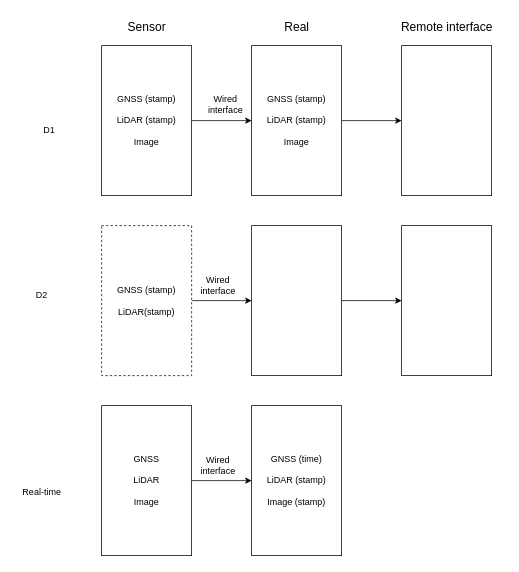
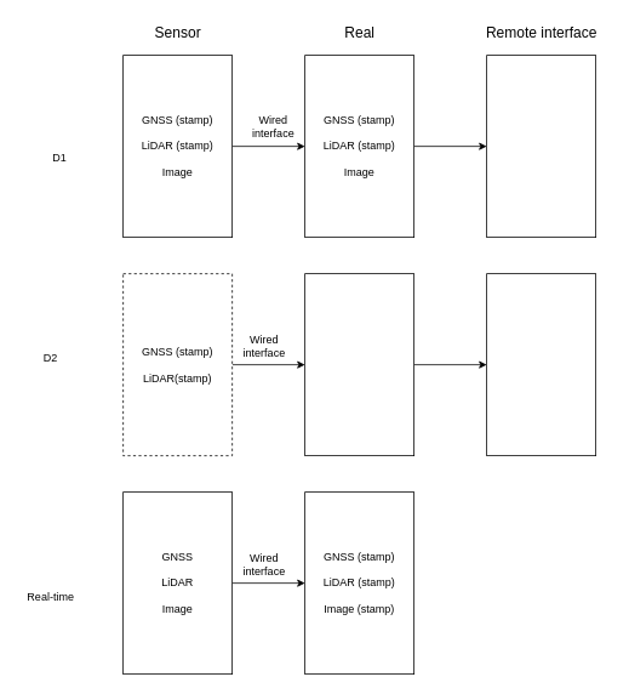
  <mxCell id="0" />
  <mxCell id="1" parent="0" />
  <mxCell id="2" style="edgeStyle=orthogonalEdgeStyle;rounded=0;orthogonalLoop=1;jettySize=auto;html=1;exitX=1;exitY=0.5;exitDx=0;exitDy=0;entryX=0;entryY=0.5;entryDx=0;entryDy=0;" edge="1" parent="1" source="3" target="5"><mxGeometry relative="1" as="geometry" /></mxCell>
  <mxCell id="3" value="GNSS (stamp)&lt;br&gt;&lt;br&gt;LiDAR (stamp)&lt;br&gt;&lt;br&gt;Image" style="whiteSpace=wrap;html=1;" vertex="1" parent="1"><mxGeometry x="135" y="60" width="120" height="200" as="geometry" /></mxCell>
  <mxCell id="4" style="edgeStyle=orthogonalEdgeStyle;rounded=0;orthogonalLoop=1;jettySize=auto;html=1;exitX=1;exitY=0.5;exitDx=0;exitDy=0;entryX=0;entryY=0.5;entryDx=0;entryDy=0;" edge="1" parent="1" source="5" target="6"><mxGeometry relative="1" as="geometry" /></mxCell>
  <mxCell id="5" value="GNSS (stamp)&lt;br style=&quot;border-color: var(--border-color);&quot;&gt;&lt;br style=&quot;border-color: var(--border-color);&quot;&gt;LiDAR (stamp)&lt;br style=&quot;border-color: var(--border-color);&quot;&gt;&lt;br style=&quot;border-color: var(--border-color);&quot;&gt;Image" style="whiteSpace=wrap;html=1;" vertex="1" parent="1"><mxGeometry x="335" y="60" width="120" height="200" as="geometry" /></mxCell>
  <mxCell id="6" value="" style="whiteSpace=wrap;html=1;" vertex="1" parent="1"><mxGeometry x="535" y="60" width="120" height="200" as="geometry" /></mxCell>
  <mxCell id="7" style="edgeStyle=orthogonalEdgeStyle;rounded=0;orthogonalLoop=1;jettySize=auto;html=1;exitX=1;exitY=0.5;exitDx=0;exitDy=0;entryX=0;entryY=0.5;entryDx=0;entryDy=0;" edge="1" parent="1" source="8" target="10"><mxGeometry relative="1" as="geometry" /></mxCell>
  <mxCell id="8" value="GNSS (stamp)&lt;br&gt;&lt;br&gt;LiDAR(stamp)" style="whiteSpace=wrap;html=1;dashed=1;" vertex="1" parent="1"><mxGeometry x="135" y="300" width="120" height="200" as="geometry" /></mxCell>
  <mxCell id="9" style="edgeStyle=orthogonalEdgeStyle;rounded=0;orthogonalLoop=1;jettySize=auto;html=1;exitX=1;exitY=0.5;exitDx=0;exitDy=0;entryX=0;entryY=0.5;entryDx=0;entryDy=0;" edge="1" parent="1" source="10" target="11"><mxGeometry relative="1" as="geometry" /></mxCell>
  <mxCell id="10" value="" style="whiteSpace=wrap;html=1;" vertex="1" parent="1"><mxGeometry x="335" y="300" width="120" height="200" as="geometry" /></mxCell>
  <mxCell id="11" value="" style="whiteSpace=wrap;html=1;" vertex="1" parent="1"><mxGeometry x="535" y="300" width="120" height="200" as="geometry" /></mxCell>
  <mxCell id="12" style="edgeStyle=orthogonalEdgeStyle;rounded=0;orthogonalLoop=1;jettySize=auto;html=1;exitX=1;exitY=0.5;exitDx=0;exitDy=0;entryX=0;entryY=0.5;entryDx=0;entryDy=0;" edge="1" parent="1" source="13" target="14"><mxGeometry relative="1" as="geometry" /></mxCell>
  <mxCell id="13" value="GNSS&lt;br style=&quot;border-color: var(--border-color);&quot;&gt;&lt;br style=&quot;border-color: var(--border-color);&quot;&gt;LiDAR&lt;br style=&quot;border-color: var(--border-color);&quot;&gt;&lt;br style=&quot;border-color: var(--border-color);&quot;&gt;Image" style="whiteSpace=wrap;html=1;" vertex="1" parent="1"><mxGeometry x="135" y="540" width="120" height="200" as="geometry" /></mxCell>
- <mxCell id="14" value="GNSS (time)&lt;br style=&quot;border-color: var(--border-color);&quot;&gt;&lt;br style=&quot;border-color: var(--border-color);&quot;&gt;LiDAR (stamp)&lt;br style=&quot;border-color: var(--border-color);&quot;&gt;&lt;br style=&quot;border-color: var(--border-color);&quot;&gt;Image (stamp)" style="whiteSpace=wrap;html=1;" vertex="1" parent="1"><mxGeometry x="335" y="540" width="120" height="200" as="geometry" /></mxCell>
+ <mxCell id="14" value="GNSS (stamp)&lt;br style=&quot;border-color: var(--border-color);&quot;&gt;&lt;br style=&quot;border-color: var(--border-color);&quot;&gt;LiDAR (stamp)&lt;br style=&quot;border-color: var(--border-color);&quot;&gt;&lt;br style=&quot;border-color: var(--border-color);&quot;&gt;Image (stamp)" style="whiteSpace=wrap;html=1;" vertex="1" parent="1"><mxGeometry x="335" y="540" width="120" height="200" as="geometry" /></mxCell>
  <mxCell id="15" value="&lt;font style=&quot;font-size: 16px;&quot;&gt;Real&lt;/font&gt;" style="text;html=1;align=center;verticalAlign=middle;resizable=0;points=[];autosize=1;strokeColor=none;fillColor=none;" vertex="1" parent="1"><mxGeometry x="365" y="20" width="60" height="30" as="geometry" /></mxCell>
  <mxCell id="16" value="&lt;font style=&quot;font-size: 16px;&quot;&gt;Remote interface&lt;/font&gt;" style="text;html=1;align=center;verticalAlign=middle;resizable=0;points=[];autosize=1;strokeColor=none;fillColor=none;" vertex="1" parent="1"><mxGeometry x="520" y="20" width="150" height="30" as="geometry" /></mxCell>
  <mxCell id="17" value="&lt;font style=&quot;font-size: 16px;&quot;&gt;Sensor&lt;/font&gt;" style="text;html=1;align=center;verticalAlign=middle;resizable=0;points=[];autosize=1;strokeColor=none;fillColor=none;" vertex="1" parent="1"><mxGeometry x="160" y="20" width="70" height="30" as="geometry" /></mxCell>
  <mxCell id="18" value="D1" style="text;html=1;align=center;verticalAlign=middle;resizable=0;points=[];autosize=1;strokeColor=none;fillColor=none;" vertex="1" parent="1"><mxGeometry x="45" y="158" width="40" height="30" as="geometry" /></mxCell>
  <mxCell id="19" value="D2" style="text;html=1;align=center;verticalAlign=middle;resizable=0;points=[];autosize=1;strokeColor=none;fillColor=none;" vertex="1" parent="1"><mxGeometry x="35" y="378" width="40" height="30" as="geometry" /></mxCell>
  <mxCell id="20" value="Real-time" style="text;html=1;align=center;verticalAlign=middle;resizable=0;points=[];autosize=1;strokeColor=none;fillColor=none;" vertex="1" parent="1"><mxGeometry x="20" y="640" width="70" height="30" as="geometry" /></mxCell>
  <mxCell id="21" value="Wired &lt;br&gt;interface" style="text;html=1;align=center;verticalAlign=middle;resizable=0;points=[];autosize=1;strokeColor=none;fillColor=none;" vertex="1" parent="1"><mxGeometry x="265" y="118" width="70" height="40" as="geometry" /></mxCell>
  <mxCell id="22" value="Wired &lt;br&gt;interface" style="text;html=1;align=center;verticalAlign=middle;resizable=0;points=[];autosize=1;strokeColor=none;fillColor=none;" vertex="1" parent="1"><mxGeometry x="255" y="360" width="70" height="40" as="geometry" /></mxCell>
  <mxCell id="23" value="Wired &lt;br&gt;interface" style="text;html=1;align=center;verticalAlign=middle;resizable=0;points=[];autosize=1;strokeColor=none;fillColor=none;" vertex="1" parent="1"><mxGeometry x="255" y="600" width="70" height="40" as="geometry" /></mxCell>
